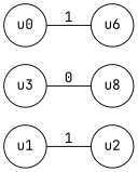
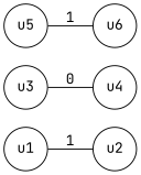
  graph {
    fontname="JetBrains Mono"
    rankdir=LR
    node [fontname="JetBrains Mono" shape=circle]
    edge [fontname="JetBrains Mono"]
    u1
    u2
    u3
-   u4 [label=u8]
-   u5 [label=u0]
+   u4
+   u5
    u6
    u1 -- u2 [label=1]
    u3 -- u4 [label=0]
    u5 -- u6 [label=1]
  }
